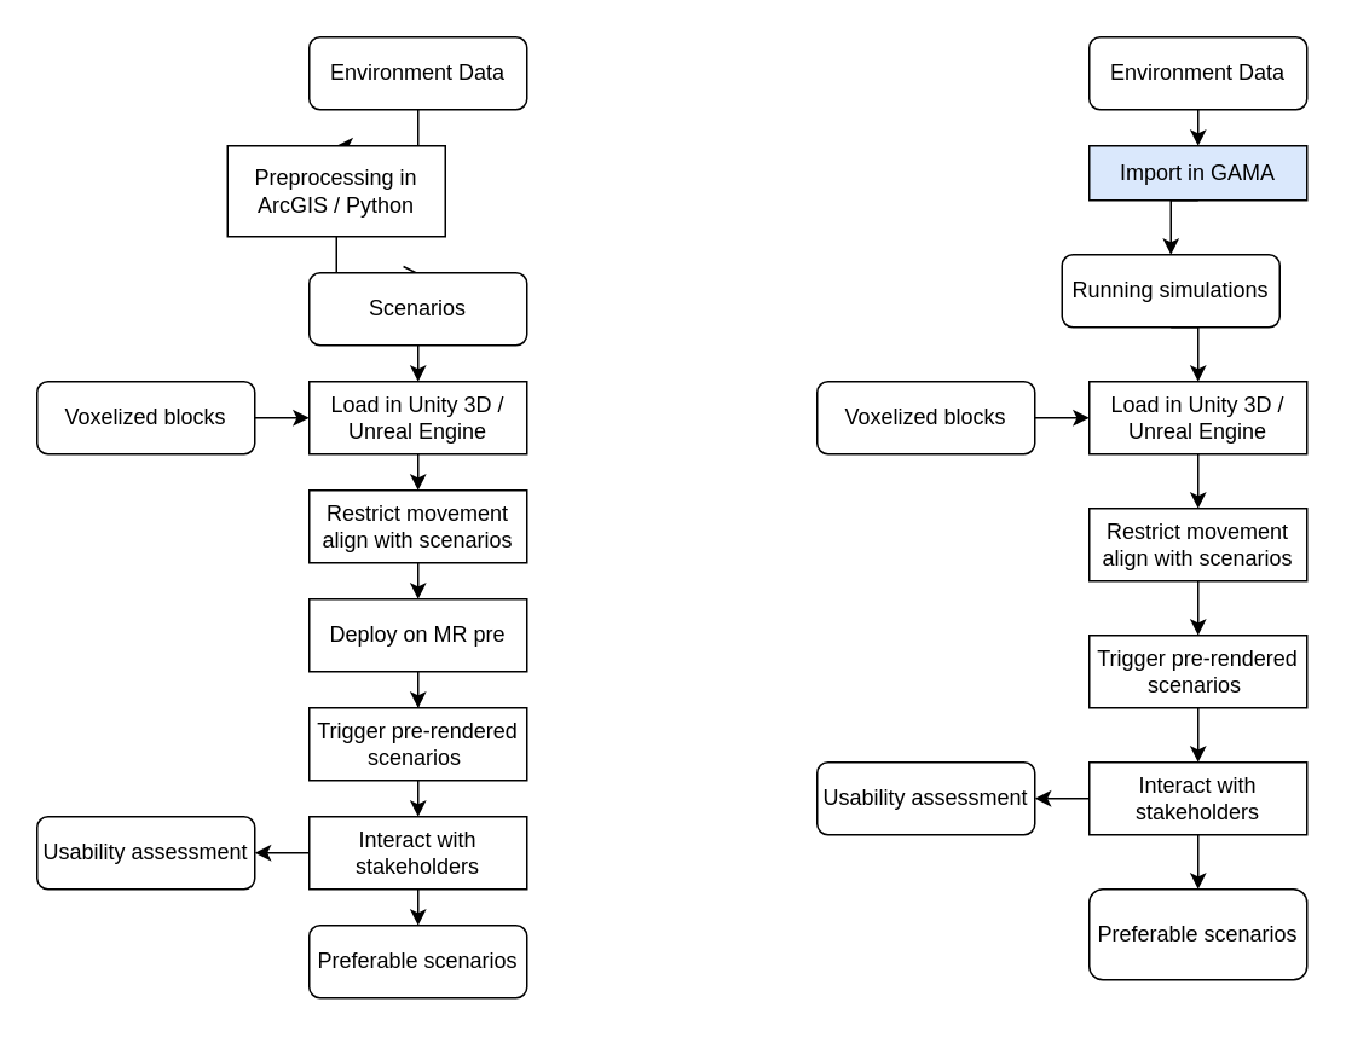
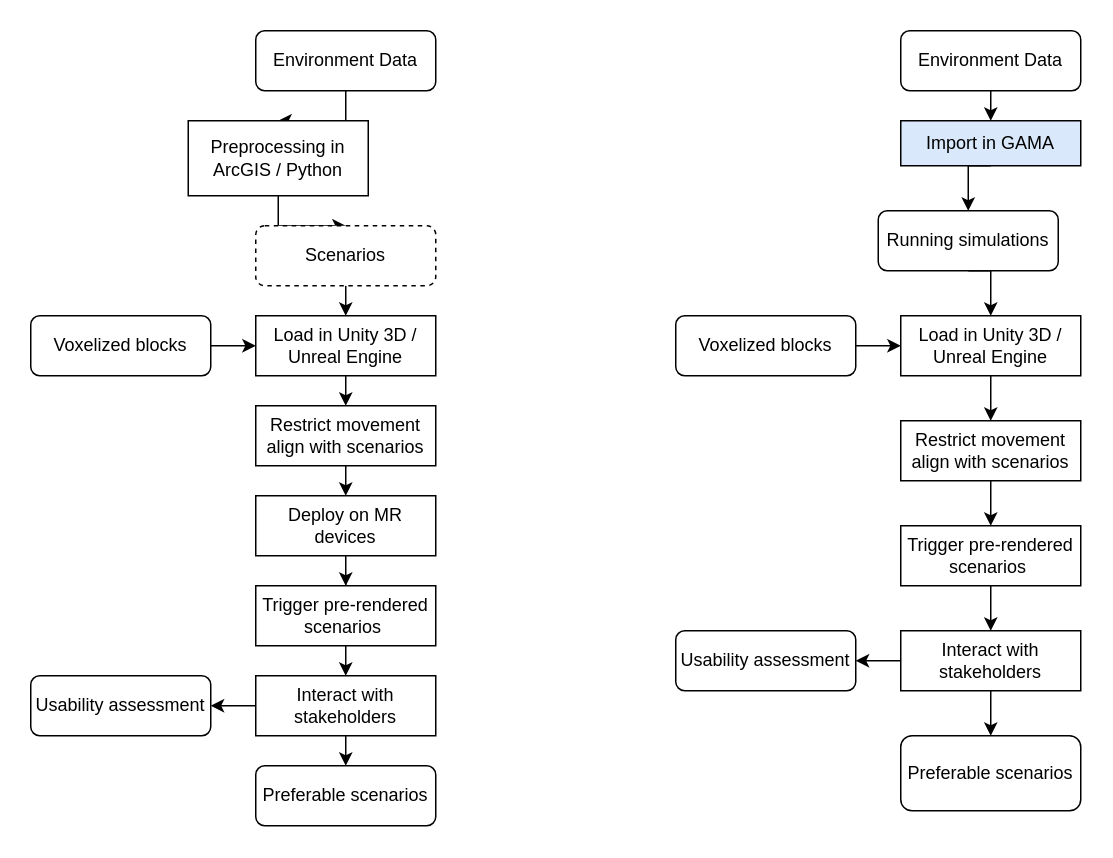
  <mxCell id="0" />
  <mxCell id="1" parent="0" />
  <mxCell id="2" style="edgeStyle=orthogonalEdgeStyle;rounded=0;orthogonalLoop=1;jettySize=auto;html=1;exitX=0.5;exitY=1;exitDx=0;exitDy=0;entryX=0.5;entryY=0;entryDx=0;entryDy=0;" edge="1" parent="1" source="3" target="5"><mxGeometry relative="1" as="geometry" /></mxCell>
  <mxCell id="3" value="Environment Data" style="rounded=1;whiteSpace=wrap;html=1;fontSize=12;glass=0;strokeWidth=1;shadow=0;" parent="1" vertex="1"><mxGeometry x="170" y="20" width="120" height="40" as="geometry" /></mxCell>
- <mxCell id="4" style="edgeStyle=orthogonalEdgeStyle;rounded=0;orthogonalLoop=1;jettySize=auto;html=1;exitX=0.5;exitY=1;exitDx=0;exitDy=0;entryX=0.5;entryY=0;entryDx=0;entryDy=0;endArrow=open;" edge="1" parent="1" source="5" target="9"><mxGeometry relative="1" as="geometry" /></mxCell>
+ <mxCell id="4" style="edgeStyle=orthogonalEdgeStyle;rounded=0;orthogonalLoop=1;jettySize=auto;html=1;exitX=0.5;exitY=1;exitDx=0;exitDy=0;entryX=0.5;entryY=0;entryDx=0;entryDy=0;" edge="1" parent="1" source="5" target="9"><mxGeometry relative="1" as="geometry" /></mxCell>
  <mxCell id="5" value="Preprocessing in ArcGIS / Python" style="rounded=0;whiteSpace=wrap;html=1;" vertex="1" parent="1"><mxGeometry x="125" y="80" width="120" height="50" as="geometry" /></mxCell>
  <mxCell id="6" style="edgeStyle=orthogonalEdgeStyle;rounded=0;orthogonalLoop=1;jettySize=auto;html=1;exitX=0.5;exitY=1;exitDx=0;exitDy=0;entryX=0.5;entryY=0;entryDx=0;entryDy=0;" edge="1" parent="1" source="7" target="11"><mxGeometry relative="1" as="geometry" /></mxCell>
  <mxCell id="7" value="Load in Unity 3D / Unreal Engine" style="rounded=0;whiteSpace=wrap;html=1;" vertex="1" parent="1"><mxGeometry x="170" y="210" width="120" height="40" as="geometry" /></mxCell>
  <mxCell id="8" style="edgeStyle=orthogonalEdgeStyle;rounded=0;orthogonalLoop=1;jettySize=auto;html=1;exitX=0.5;exitY=1;exitDx=0;exitDy=0;entryX=0.5;entryY=0;entryDx=0;entryDy=0;" edge="1" parent="1" source="9" target="7"><mxGeometry relative="1" as="geometry" /></mxCell>
- <mxCell id="9" value="Scenarios" style="rounded=1;whiteSpace=wrap;html=1;" vertex="1" parent="1"><mxGeometry x="170" y="150" width="120" height="40" as="geometry" /></mxCell>
+ <mxCell id="9" value="Scenarios" style="rounded=1;whiteSpace=wrap;html=1;dashed=1;" vertex="1" parent="1"><mxGeometry x="170" y="150" width="120" height="40" as="geometry" /></mxCell>
  <mxCell id="10" style="edgeStyle=orthogonalEdgeStyle;rounded=0;orthogonalLoop=1;jettySize=auto;html=1;exitX=0.5;exitY=1;exitDx=0;exitDy=0;entryX=0.5;entryY=0;entryDx=0;entryDy=0;" edge="1" parent="1" source="11" target="41"><mxGeometry relative="1" as="geometry" /></mxCell>
  <mxCell id="11" value="Restrict movement align with scenarios" style="rounded=0;whiteSpace=wrap;html=1;" vertex="1" parent="1"><mxGeometry x="170" y="270" width="120" height="40" as="geometry" /></mxCell>
  <mxCell id="12" style="edgeStyle=orthogonalEdgeStyle;rounded=0;orthogonalLoop=1;jettySize=auto;html=1;exitX=1;exitY=0.5;exitDx=0;exitDy=0;entryX=0;entryY=0.5;entryDx=0;entryDy=0;" edge="1" parent="1" source="13" target="7"><mxGeometry relative="1" as="geometry" /></mxCell>
  <mxCell id="13" value="Voxelized blocks" style="rounded=1;whiteSpace=wrap;html=1;" vertex="1" parent="1"><mxGeometry x="20" y="210" width="120" height="40" as="geometry" /></mxCell>
  <mxCell id="14" style="edgeStyle=orthogonalEdgeStyle;rounded=0;orthogonalLoop=1;jettySize=auto;html=1;exitX=0.5;exitY=1;exitDx=0;exitDy=0;entryX=0.5;entryY=0;entryDx=0;entryDy=0;" edge="1" parent="1" source="15" target="18"><mxGeometry relative="1" as="geometry" /></mxCell>
  <mxCell id="15" value="Trigger pre-rendered scenarios&amp;nbsp;" style="rounded=0;whiteSpace=wrap;html=1;" vertex="1" parent="1"><mxGeometry x="170" y="390" width="120" height="40" as="geometry" /></mxCell>
  <mxCell id="16" style="edgeStyle=orthogonalEdgeStyle;rounded=0;orthogonalLoop=1;jettySize=auto;html=1;exitX=0.5;exitY=1;exitDx=0;exitDy=0;entryX=0.5;entryY=0;entryDx=0;entryDy=0;" edge="1" parent="1" source="18" target="19"><mxGeometry relative="1" as="geometry" /></mxCell>
  <mxCell id="17" style="edgeStyle=orthogonalEdgeStyle;rounded=0;orthogonalLoop=1;jettySize=auto;html=1;exitX=0;exitY=0.5;exitDx=0;exitDy=0;entryX=1;entryY=0.5;entryDx=0;entryDy=0;" edge="1" parent="1" source="18" target="20"><mxGeometry relative="1" as="geometry" /></mxCell>
  <mxCell id="18" value="Interact with stakeholders" style="rounded=0;whiteSpace=wrap;html=1;" vertex="1" parent="1"><mxGeometry x="170" y="450" width="120" height="40" as="geometry" /></mxCell>
  <mxCell id="19" value="Preferable scenarios" style="rounded=1;whiteSpace=wrap;html=1;" vertex="1" parent="1"><mxGeometry x="170" y="510" width="120" height="40" as="geometry" /></mxCell>
  <mxCell id="20" value="Usability assessment" style="rounded=1;whiteSpace=wrap;html=1;" vertex="1" parent="1"><mxGeometry x="20" y="450" width="120" height="40" as="geometry" /></mxCell>
  <mxCell id="21" style="edgeStyle=orthogonalEdgeStyle;rounded=0;orthogonalLoop=1;jettySize=auto;html=1;exitX=0.5;exitY=1;exitDx=0;exitDy=0;entryX=0.5;entryY=0;entryDx=0;entryDy=0;" edge="1" parent="1" source="22" target="24"><mxGeometry relative="1" as="geometry" /></mxCell>
  <mxCell id="22" value="Environment Data" style="rounded=1;whiteSpace=wrap;html=1;fontSize=12;glass=0;strokeWidth=1;shadow=0;" vertex="1" parent="1"><mxGeometry x="600" y="20" width="120" height="40" as="geometry" /></mxCell>
  <mxCell id="23" style="edgeStyle=orthogonalEdgeStyle;rounded=0;orthogonalLoop=1;jettySize=auto;html=1;exitX=0.5;exitY=1;exitDx=0;exitDy=0;entryX=0.5;entryY=0;entryDx=0;entryDy=0;" edge="1" parent="1" source="24" target="28"><mxGeometry relative="1" as="geometry" /></mxCell>
  <mxCell id="24" value="Import in GAMA" style="rounded=0;whiteSpace=wrap;html=1;fillColor=#dae8fc;" vertex="1" parent="1"><mxGeometry x="600" y="80" width="120" height="30" as="geometry" /></mxCell>
  <mxCell id="25" style="edgeStyle=orthogonalEdgeStyle;rounded=0;orthogonalLoop=1;jettySize=auto;html=1;exitX=0.5;exitY=1;exitDx=0;exitDy=0;entryX=0.5;entryY=0;entryDx=0;entryDy=0;" edge="1" parent="1" source="26" target="30"><mxGeometry relative="1" as="geometry" /></mxCell>
  <mxCell id="26" value="Load in Unity 3D / Unreal Engine" style="rounded=0;whiteSpace=wrap;html=1;" vertex="1" parent="1"><mxGeometry x="600" y="210" width="120" height="40" as="geometry" /></mxCell>
  <mxCell id="27" style="edgeStyle=orthogonalEdgeStyle;rounded=0;orthogonalLoop=1;jettySize=auto;html=1;exitX=0.5;exitY=1;exitDx=0;exitDy=0;entryX=0.5;entryY=0;entryDx=0;entryDy=0;" edge="1" parent="1" source="28" target="26"><mxGeometry relative="1" as="geometry" /></mxCell>
  <mxCell id="28" value="Running simulations" style="rounded=1;whiteSpace=wrap;html=1;" vertex="1" parent="1"><mxGeometry x="585" y="140" width="120" height="40" as="geometry" /></mxCell>
  <mxCell id="29" style="edgeStyle=orthogonalEdgeStyle;rounded=0;orthogonalLoop=1;jettySize=auto;html=1;exitX=0.5;exitY=1;exitDx=0;exitDy=0;entryX=0.5;entryY=0;entryDx=0;entryDy=0;" edge="1" parent="1" source="30" target="34"><mxGeometry relative="1" as="geometry" /></mxCell>
  <mxCell id="30" value="Restrict movement align with scenarios" style="rounded=0;whiteSpace=wrap;html=1;" vertex="1" parent="1"><mxGeometry x="600" y="280" width="120" height="40" as="geometry" /></mxCell>
  <mxCell id="31" style="edgeStyle=orthogonalEdgeStyle;rounded=0;orthogonalLoop=1;jettySize=auto;html=1;exitX=1;exitY=0.5;exitDx=0;exitDy=0;entryX=0;entryY=0.5;entryDx=0;entryDy=0;" edge="1" parent="1" source="32" target="26"><mxGeometry relative="1" as="geometry" /></mxCell>
  <mxCell id="32" value="Voxelized blocks" style="rounded=1;whiteSpace=wrap;html=1;" vertex="1" parent="1"><mxGeometry x="450" y="210" width="120" height="40" as="geometry" /></mxCell>
  <mxCell id="33" style="edgeStyle=orthogonalEdgeStyle;rounded=0;orthogonalLoop=1;jettySize=auto;html=1;exitX=0.5;exitY=1;exitDx=0;exitDy=0;entryX=0.5;entryY=0;entryDx=0;entryDy=0;" edge="1" parent="1" source="34" target="37"><mxGeometry relative="1" as="geometry" /></mxCell>
  <mxCell id="34" value="Trigger pre-rendered scenarios&amp;nbsp;" style="rounded=0;whiteSpace=wrap;html=1;" vertex="1" parent="1"><mxGeometry x="600" y="350" width="120" height="40" as="geometry" /></mxCell>
  <mxCell id="35" style="edgeStyle=orthogonalEdgeStyle;rounded=0;orthogonalLoop=1;jettySize=auto;html=1;exitX=0.5;exitY=1;exitDx=0;exitDy=0;entryX=0.5;entryY=0;entryDx=0;entryDy=0;" edge="1" parent="1" source="37" target="38"><mxGeometry relative="1" as="geometry" /></mxCell>
  <mxCell id="36" style="edgeStyle=orthogonalEdgeStyle;rounded=0;orthogonalLoop=1;jettySize=auto;html=1;exitX=0;exitY=0.5;exitDx=0;exitDy=0;entryX=1;entryY=0.5;entryDx=0;entryDy=0;" edge="1" parent="1" source="37" target="39"><mxGeometry relative="1" as="geometry" /></mxCell>
  <mxCell id="37" value="Interact with stakeholders" style="rounded=0;whiteSpace=wrap;html=1;" vertex="1" parent="1"><mxGeometry x="600" y="420" width="120" height="40" as="geometry" /></mxCell>
  <mxCell id="38" value="Preferable scenarios" style="rounded=1;whiteSpace=wrap;html=1;" vertex="1" parent="1"><mxGeometry x="600" y="490" width="120" height="50" as="geometry" /></mxCell>
  <mxCell id="39" value="Usability assessment" style="rounded=1;whiteSpace=wrap;html=1;" vertex="1" parent="1"><mxGeometry x="450" y="420" width="120" height="40" as="geometry" /></mxCell>
  <mxCell id="40" style="edgeStyle=orthogonalEdgeStyle;rounded=0;orthogonalLoop=1;jettySize=auto;html=1;exitX=0.5;exitY=1;exitDx=0;exitDy=0;" edge="1" parent="1" source="41" target="15"><mxGeometry relative="1" as="geometry" /></mxCell>
- <mxCell id="41" value="Deploy on MR pre" style="rounded=0;whiteSpace=wrap;html=1;" vertex="1" parent="1"><mxGeometry x="170" y="330" width="120" height="40" as="geometry" /></mxCell>
+ <mxCell id="41" value="Deploy on MR devices" style="rounded=0;whiteSpace=wrap;html=1;" vertex="1" parent="1"><mxGeometry x="170" y="330" width="120" height="40" as="geometry" /></mxCell>
  <mxCell id="42" style="edgeStyle=orthogonalEdgeStyle;rounded=0;orthogonalLoop=1;jettySize=auto;html=1;exitX=0.5;exitY=1;exitDx=0;exitDy=0;" edge="1" parent="1" source="24" target="24"><mxGeometry relative="1" as="geometry" /></mxCell>
